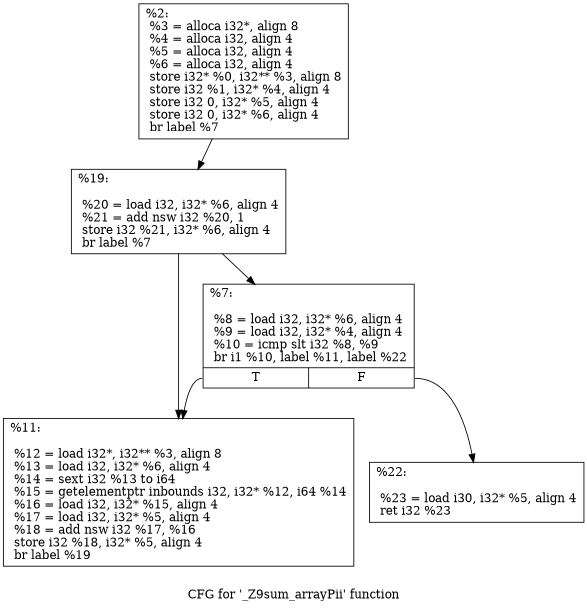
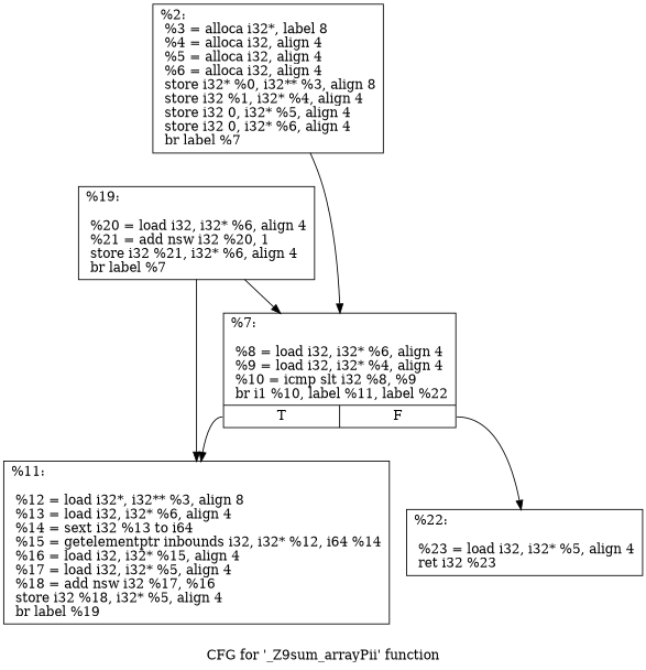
  digraph {
    label="CFG for '_Z9sum_arrayPii' function"
    node [shape=record]
-   n1 [label="{%2:\l  %3 = alloca i32*, align 8\l  %4 = alloca i32, align 4\l  %5 = alloca i32, align 4\l  %6 = alloca i32, align 4\l  store i32* %0, i32** %3, align 8\l  store i32 %1, i32* %4, align 4\l  store i32 0, i32* %5, align 4\l  store i32 0, i32* %6, align 4\l  br label %7\l}"]
+   n1 [label="{%2:\l  %3 = alloca i32*, label 8\l  %4 = alloca i32, align 4\l  %5 = alloca i32, align 4\l  %6 = alloca i32, align 4\l  store i32* %0, i32** %3, align 8\l  store i32 %1, i32* %4, align 4\l  store i32 0, i32* %5, align 4\l  store i32 0, i32* %6, align 4\l  br label %7\l}"]
    n2 [label="{%7:\l\l  %8 = load i32, i32* %6, align 4\l  %9 = load i32, i32* %4, align 4\l  %10 = icmp slt i32 %8, %9\l  br i1 %10, label %11, label %22\l|{<s0>T|<s1>F}}"]
    n3 [label="{%11:\l\l  %12 = load i32*, i32** %3, align 8\l  %13 = load i32, i32* %6, align 4\l  %14 = sext i32 %13 to i64\l  %15 = getelementptr inbounds i32, i32* %12, i64 %14\l  %16 = load i32, i32* %15, align 4\l  %17 = load i32, i32* %5, align 4\l  %18 = add nsw i32 %17, %16\l  store i32 %18, i32* %5, align 4\l  br label %19\l}"]
-   n4 [label="{%22:\l\l  %23 = load i30, i32* %5, align 4\l  ret i32 %23\l}"]
+   n4 [label="{%22:\l\l  %23 = load i32, i32* %5, align 4\l  ret i32 %23\l}"]
    n5 [label="{%19:\l\l  %20 = load i32, i32* %6, align 4\l  %21 = add nsw i32 %20, 1\l  store i32 %21, i32* %6, align 4\l  br label %7\l}"]
-   n1 -> n5
+   n1 -> n2
    n2 -> n3 [tailport=s0]
    n2 -> n4 [tailport=s1]
    n5 -> n2
    n5 -> n3
  }
